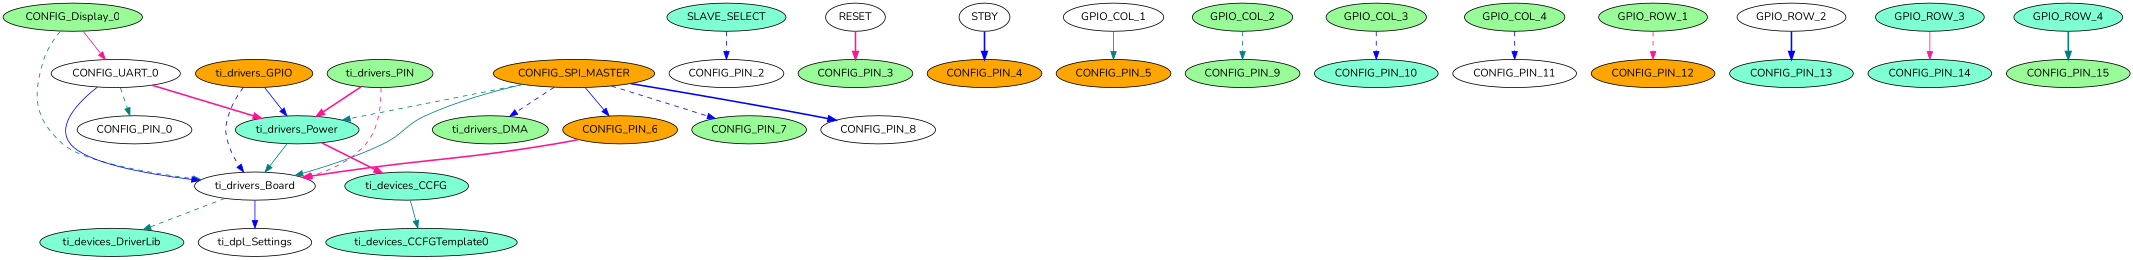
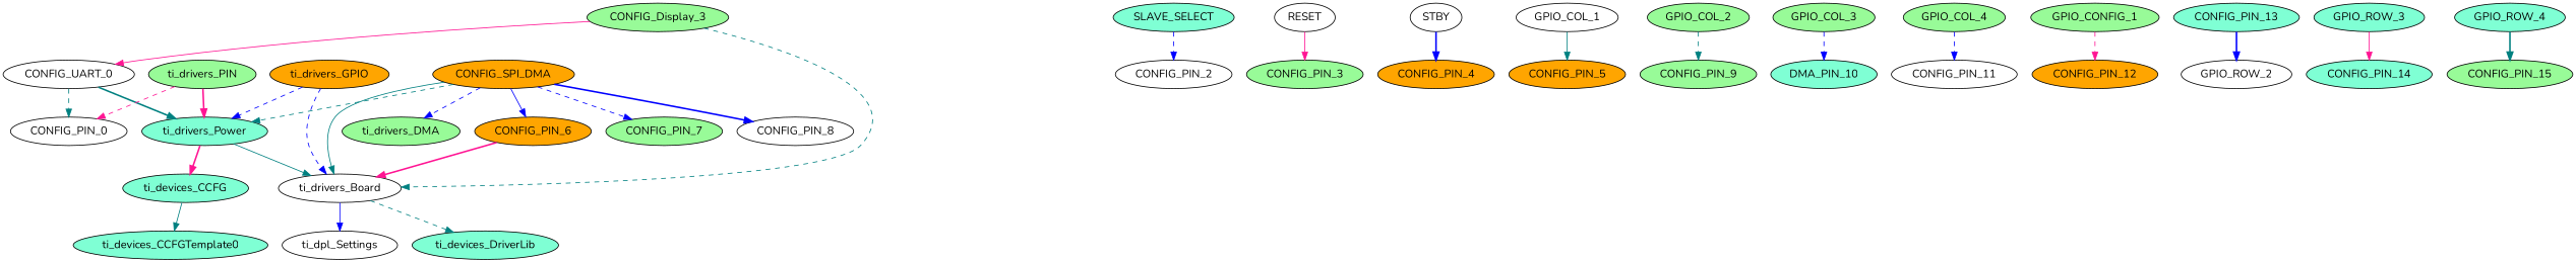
  digraph {
    fontname=Nunito
    rankdir=TB
    node [fillcolor=palegreen fontname=Nunito style=filled]
    edge [color=blue fontname=Nunito style=dashed]
    ti_devices_CCFG [fillcolor=aquamarine]
    ti_devices_CCFGTemplate0 [fillcolor=aquamarine]
-   CONFIG_Display_0
+   CONFIG_Display_0 [label=CONFIG_Display_3]
    ti_drivers_Board [fillcolor=white]
    CONFIG_UART_0 [fillcolor=white]
    ti_devices_DriverLib [fillcolor=aquamarine]
    ti_dpl_Settings [fillcolor=white]
    ti_drivers_Power [fillcolor=aquamarine]
    CONFIG_PIN_0 [fillcolor=white]
    ti_drivers_DMA
    ti_drivers_GPIO [fillcolor=orange]
    SLAVE_SELECT [fillcolor=aquamarine]
    CONFIG_PIN_2 [fillcolor=white]
    CONFIG_PIN_3
    RESET [fillcolor=white]
    CONFIG_PIN_4 [fillcolor=orange]
    STBY [fillcolor=white]
    CONFIG_PIN_5 [fillcolor=orange]
    GPIO_COL_1 [fillcolor=white]
    GPIO_COL_2
    CONFIG_PIN_9
    GPIO_COL_3
-   CONFIG_PIN_10 [fillcolor=aquamarine]
+   CONFIG_PIN_10 [fillcolor=aquamarine label=DMA_PIN_10]
    GPIO_COL_4
    CONFIG_PIN_11 [fillcolor=white]
-   GPIO_ROW_1
+   GPIO_ROW_1 [label=GPIO_CONFIG_1]
    CONFIG_PIN_12 [fillcolor=orange]
    CONFIG_PIN_13 [fillcolor=aquamarine]
    GPIO_ROW_2 [fillcolor=white]
    GPIO_ROW_3 [fillcolor=aquamarine]
    CONFIG_PIN_14 [fillcolor=aquamarine]
    GPIO_ROW_4 [fillcolor=aquamarine]
    CONFIG_PIN_15
    ti_drivers_PIN
-   CONFIG_SPI_MASTER [fillcolor=orange]
+   CONFIG_SPI_MASTER [fillcolor=orange label=CONFIG_SPI_DMA]
    CONFIG_PIN_6 [fillcolor=orange]
    CONFIG_PIN_7
    CONFIG_PIN_8 [fillcolor=white]
    ti_devices_CCFG -> ti_devices_CCFGTemplate0 [color=teal style=solid]
    CONFIG_Display_0 -> ti_drivers_Board [color=teal]
    CONFIG_Display_0 -> CONFIG_UART_0 [color=deeppink style=solid]
    ti_drivers_Board -> ti_devices_DriverLib [color=teal]
    ti_drivers_Board -> ti_dpl_Settings [style=solid]
-   CONFIG_UART_0 -> ti_drivers_Board [style=solid]
-   CONFIG_UART_0 -> ti_drivers_Power [color=deeppink style=bold]
+   CONFIG_UART_0 -> ti_drivers_Power [color=teal style=bold]
    CONFIG_UART_0 -> CONFIG_PIN_0 [color=teal]
    ti_drivers_Power -> ti_devices_CCFG [color=deeppink style=bold]
    ti_drivers_Power -> ti_drivers_Board [color=teal style=solid]
    ti_drivers_GPIO -> ti_drivers_Board
-   ti_drivers_GPIO -> ti_drivers_Power [style=solid]
+   ti_drivers_GPIO -> ti_drivers_Power
    SLAVE_SELECT -> CONFIG_PIN_2
-   RESET -> CONFIG_PIN_3 [color=deeppink style=bold]
+   RESET -> CONFIG_PIN_3 [color=deeppink style=solid]
    STBY -> CONFIG_PIN_4 [style=bold]
    GPIO_COL_1 -> CONFIG_PIN_5 [color=teal style=solid]
    GPIO_COL_2 -> CONFIG_PIN_9 [color=teal]
    GPIO_COL_3 -> CONFIG_PIN_10
    GPIO_COL_4 -> CONFIG_PIN_11
    GPIO_ROW_1 -> CONFIG_PIN_12 [color=deeppink]
-   GPIO_ROW_2 -> CONFIG_PIN_13 [style=bold]
+   CONFIG_PIN_13 -> GPIO_ROW_2 [style=bold]
    GPIO_ROW_3 -> CONFIG_PIN_14 [color=deeppink style=solid]
    GPIO_ROW_4 -> CONFIG_PIN_15 [color=teal style=bold]
-   ti_drivers_PIN -> ti_drivers_Board [color=deeppink]
+   ti_drivers_PIN -> CONFIG_PIN_0 [color=deeppink]
    ti_drivers_PIN -> ti_drivers_Power [color=deeppink style=bold]
    CONFIG_SPI_MASTER -> ti_drivers_Board [color=teal style=solid]
    CONFIG_SPI_MASTER -> ti_drivers_Power [color=teal]
    CONFIG_SPI_MASTER -> ti_drivers_DMA
    CONFIG_SPI_MASTER -> CONFIG_PIN_6 [style=solid]
    CONFIG_SPI_MASTER -> CONFIG_PIN_7
    CONFIG_SPI_MASTER -> CONFIG_PIN_8 [style=bold]
    CONFIG_PIN_6 -> ti_drivers_Board [color=deeppink style=bold]
  }
